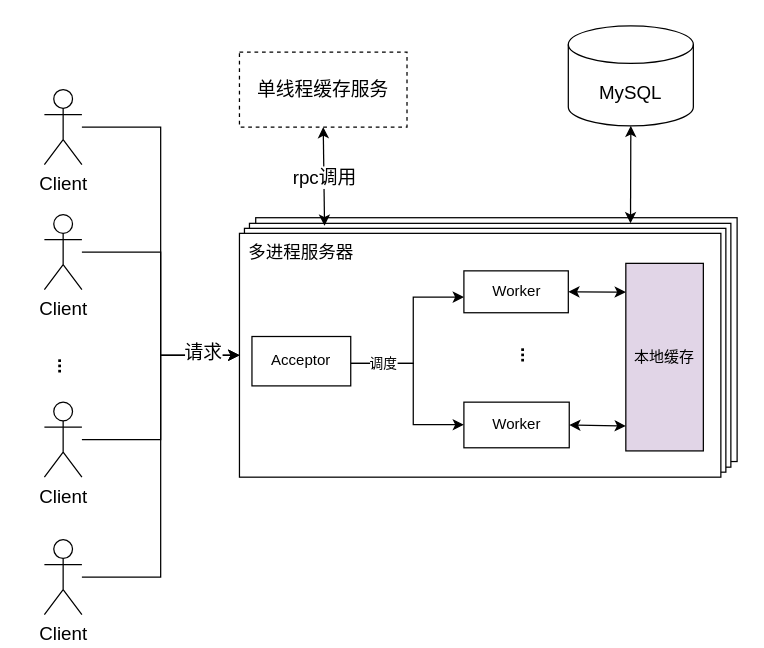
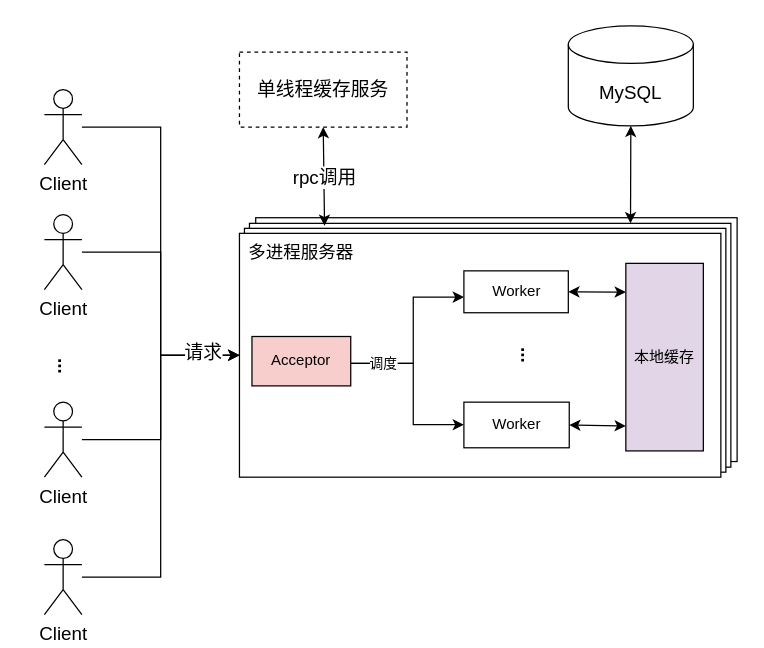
  <mxCell id="0" />
  <mxCell id="1" parent="0" />
  <mxCell id="2" value="" style="rounded=0;whiteSpace=wrap;html=1;" parent="1" vertex="1"><mxGeometry x="204" y="173.5" width="385" height="195" as="geometry" /></mxCell>
  <mxCell id="3" value="" style="rounded=0;whiteSpace=wrap;html=1;" parent="1" vertex="1"><mxGeometry x="199" y="178" width="385" height="195" as="geometry" /></mxCell>
  <mxCell id="4" value="" style="rounded=0;whiteSpace=wrap;html=1;" parent="1" vertex="1"><mxGeometry x="195" y="182" width="385" height="195" as="geometry" /></mxCell>
  <mxCell id="5" value="" style="rounded=0;whiteSpace=wrap;html=1;" parent="1" vertex="1"><mxGeometry x="191" y="186" width="385" height="195" as="geometry" /></mxCell>
  <mxCell id="6" style="edgeStyle=orthogonalEdgeStyle;rounded=0;orthogonalLoop=1;jettySize=auto;html=1;" parent="1" source="8" target="9" edge="1"><mxGeometry relative="1" as="geometry"><Array as="points"><mxPoint x="330" y="290" /><mxPoint x="330" y="237" /></Array></mxGeometry></mxCell>
  <mxCell id="7" value="调度" style="edgeStyle=orthogonalEdgeStyle;rounded=0;orthogonalLoop=1;jettySize=auto;html=1;" parent="1" source="8" target="10" edge="1"><mxGeometry x="-0.621" relative="1" as="geometry"><Array as="points"><mxPoint x="330" y="290" /><mxPoint x="330" y="339" /></Array><mxPoint as="offset" /></mxGeometry></mxCell>
- <mxCell id="8" value="Acceptor" style="rounded=0;whiteSpace=wrap;html=1;" parent="1" vertex="1"><mxGeometry x="201" y="268.5" width="79" height="39.5" as="geometry" /></mxCell>
+ <mxCell id="8" value="Acceptor" style="rounded=0;whiteSpace=wrap;html=1;fillColor=#f8cecc;" parent="1" vertex="1"><mxGeometry x="201" y="268.5" width="79" height="39.5" as="geometry" /></mxCell>
  <mxCell id="9" value="Worker" style="rounded=0;whiteSpace=wrap;html=1;" parent="1" vertex="1"><mxGeometry x="370.5" y="216" width="83.5" height="33.5" as="geometry" /></mxCell>
  <mxCell id="10" value="Worker" style="rounded=0;whiteSpace=wrap;html=1;" parent="1" vertex="1"><mxGeometry x="370.5" y="321" width="84.25" height="36.5" as="geometry" /></mxCell>
  <mxCell id="11" value="..." style="text;html=1;strokeColor=none;fillColor=none;align=center;verticalAlign=middle;whiteSpace=wrap;rounded=0;fontStyle=1;fontSize=15;horizontal=0;" parent="1" vertex="1"><mxGeometry x="389.75" y="268.5" width="45" height="30" as="geometry" /></mxCell>
  <mxCell id="12" style="edgeStyle=orthogonalEdgeStyle;rounded=0;orthogonalLoop=1;jettySize=auto;html=1;entryX=0;entryY=0.5;entryDx=0;entryDy=0;fontSize=15;" parent="1" source="13" target="5" edge="1"><mxGeometry relative="1" as="geometry" /></mxCell>
  <mxCell id="13" value="Client" style="shape=umlActor;verticalLabelPosition=bottom;verticalAlign=top;html=1;outlineConnect=0;fontSize=15;fillColor=none;" parent="1" vertex="1"><mxGeometry x="35" y="71" width="30" height="60" as="geometry" /></mxCell>
  <mxCell id="14" style="edgeStyle=orthogonalEdgeStyle;rounded=0;orthogonalLoop=1;jettySize=auto;html=1;entryX=0;entryY=0.5;entryDx=0;entryDy=0;fontSize=15;" parent="1" source="15" target="5" edge="1"><mxGeometry relative="1" as="geometry" /></mxCell>
  <mxCell id="15" value="Client" style="shape=umlActor;verticalLabelPosition=bottom;verticalAlign=top;html=1;outlineConnect=0;fontSize=15;fillColor=none;" parent="1" vertex="1"><mxGeometry x="35" y="171" width="30" height="60" as="geometry" /></mxCell>
  <mxCell id="16" value="..." style="text;html=1;strokeColor=none;fillColor=none;align=center;verticalAlign=middle;whiteSpace=wrap;rounded=0;fontStyle=1;fontSize=15;horizontal=0;" parent="1" vertex="1"><mxGeometry x="20" y="278" width="45" height="30" as="geometry" /></mxCell>
  <mxCell id="17" style="edgeStyle=orthogonalEdgeStyle;rounded=0;orthogonalLoop=1;jettySize=auto;html=1;entryX=0;entryY=0.5;entryDx=0;entryDy=0;fontSize=15;" parent="1" source="18" target="5" edge="1"><mxGeometry relative="1" as="geometry" /></mxCell>
  <mxCell id="18" value="Client" style="shape=umlActor;verticalLabelPosition=bottom;verticalAlign=top;html=1;outlineConnect=0;fontSize=15;fillColor=none;" parent="1" vertex="1"><mxGeometry x="35" y="321" width="30" height="60" as="geometry" /></mxCell>
  <mxCell id="19" value="请求" style="edgeStyle=orthogonalEdgeStyle;rounded=0;orthogonalLoop=1;jettySize=auto;html=1;entryX=0;entryY=0.5;entryDx=0;entryDy=0;fontSize=15;" parent="1" source="20" target="5" edge="1"><mxGeometry x="0.796" y="4" relative="1" as="geometry"><mxPoint x="1" y="1" as="offset" /></mxGeometry></mxCell>
  <mxCell id="20" value="Client" style="shape=umlActor;verticalLabelPosition=bottom;verticalAlign=top;html=1;outlineConnect=0;fontSize=15;fillColor=none;" parent="1" vertex="1"><mxGeometry x="35" y="431" width="30" height="60" as="geometry" /></mxCell>
  <mxCell id="21" value="单线程缓存服务" style="rounded=0;whiteSpace=wrap;html=1;fontSize=15;fillColor=none;dashed=1;" parent="1" vertex="1"><mxGeometry x="191" y="41" width="134" height="60" as="geometry" /></mxCell>
  <mxCell id="22" value="rpc调用" style="endArrow=classic;startArrow=classic;html=1;rounded=0;fontSize=15;entryX=0.5;entryY=1;entryDx=0;entryDy=0;exitX=0.156;exitY=0.01;exitDx=0;exitDy=0;exitPerimeter=0;" parent="1" source="3" target="21" edge="1"><mxGeometry width="50" height="50" relative="1" as="geometry"><mxPoint x="215" y="171" as="sourcePoint" /><mxPoint x="265" y="121" as="targetPoint" /></mxGeometry></mxCell>
  <mxCell id="23" value="" style="endArrow=classic;startArrow=classic;html=1;rounded=0;fontSize=15;entryX=0.5;entryY=1;entryDx=0;entryDy=0;exitX=0.75;exitY=0;exitDx=0;exitDy=0;entryPerimeter=0;" parent="1" target="24" edge="1"><mxGeometry width="50" height="50" relative="1" as="geometry"><mxPoint x="503.75" y="178" as="sourcePoint" /><mxPoint x="503" y="101" as="targetPoint" /></mxGeometry></mxCell>
  <mxCell id="24" value="MySQL" style="shape=cylinder3;whiteSpace=wrap;html=1;boundedLbl=1;backgroundOutline=1;size=15;fontSize=15;fillColor=none;" parent="1" vertex="1"><mxGeometry x="454" y="20" width="100" height="80" as="geometry" /></mxCell>
  <mxCell id="25" value="多进程服务器" style="text;html=1;strokeColor=none;fillColor=none;align=center;verticalAlign=middle;whiteSpace=wrap;rounded=0;fontSize=14;" parent="1" vertex="1"><mxGeometry x="191" y="186" width="99" height="30" as="geometry" /></mxCell>
  <mxCell id="26" value="本地缓存" style="rounded=0;whiteSpace=wrap;html=1;fillColor=#e1d5e7;" vertex="1" parent="1"><mxGeometry x="500" y="210" width="62" height="150" as="geometry" /></mxCell>
  <mxCell id="27" value="" style="endArrow=classic;startArrow=classic;html=1;rounded=0;exitX=1;exitY=0.5;exitDx=0;exitDy=0;" edge="1" parent="1" source="9"><mxGeometry width="50" height="50" relative="1" as="geometry"><mxPoint x="440" y="310" as="sourcePoint" /><mxPoint x="500" y="233" as="targetPoint" /></mxGeometry></mxCell>
  <mxCell id="28" value="" style="endArrow=classic;startArrow=classic;html=1;rounded=0;exitX=1;exitY=0.5;exitDx=0;exitDy=0;" edge="1" parent="1" source="10"><mxGeometry width="50" height="50" relative="1" as="geometry"><mxPoint x="454.75" y="338.75" as="sourcePoint" /><mxPoint x="500" y="340" as="targetPoint" /></mxGeometry></mxCell>
